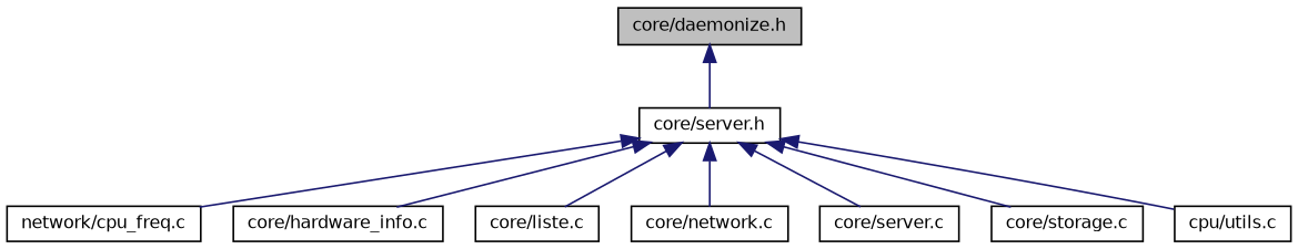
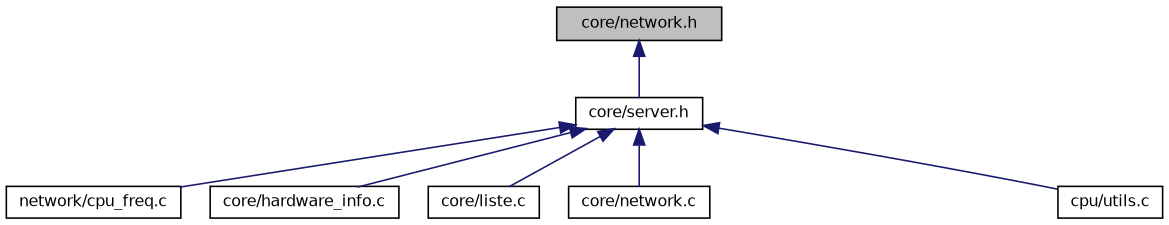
  digraph {
    node [color=black fillcolor=white fontname=Helvetica fontsize=10 shape=record style=filled]
    edge [color=midnightblue dir=back fontname=Helvetica fontsize=10 labelfontname=Helvetica labelfontsize=10 style=solid]
-   n1 [fillcolor=grey75 fontcolor=black height=0.2 label="core/daemonize.h" width=0.4]
+   n1 [fillcolor=grey75 fontcolor=black height=0.2 label="core/network.h" width=0.4]
    n2 [height=0.2 label="core/server.h" width=0.4]
    n3 [height=0.2 label="network/cpu_freq.c" width=0.4]
    n4 [height=0.2 label="core/hardware_info.c" width=0.4]
    n5 [height=0.2 label="core/liste.c" width=0.4]
    n6 [height=0.2 label="core/network.c" width=0.4]
-   n7 [height=0.2 label="core/server.c" width=0.4]
-   n8 [height=0.2 label="core/storage.c" width=0.4]
    n9 [height=0.2 label="cpu/utils.c" width=0.4]
    n1 -> n2
    n2 -> n3
    n2 -> n4
    n2 -> n5
    n2 -> n6
-   n2 -> n7
-   n2 -> n8
    n2 -> n9
  }
